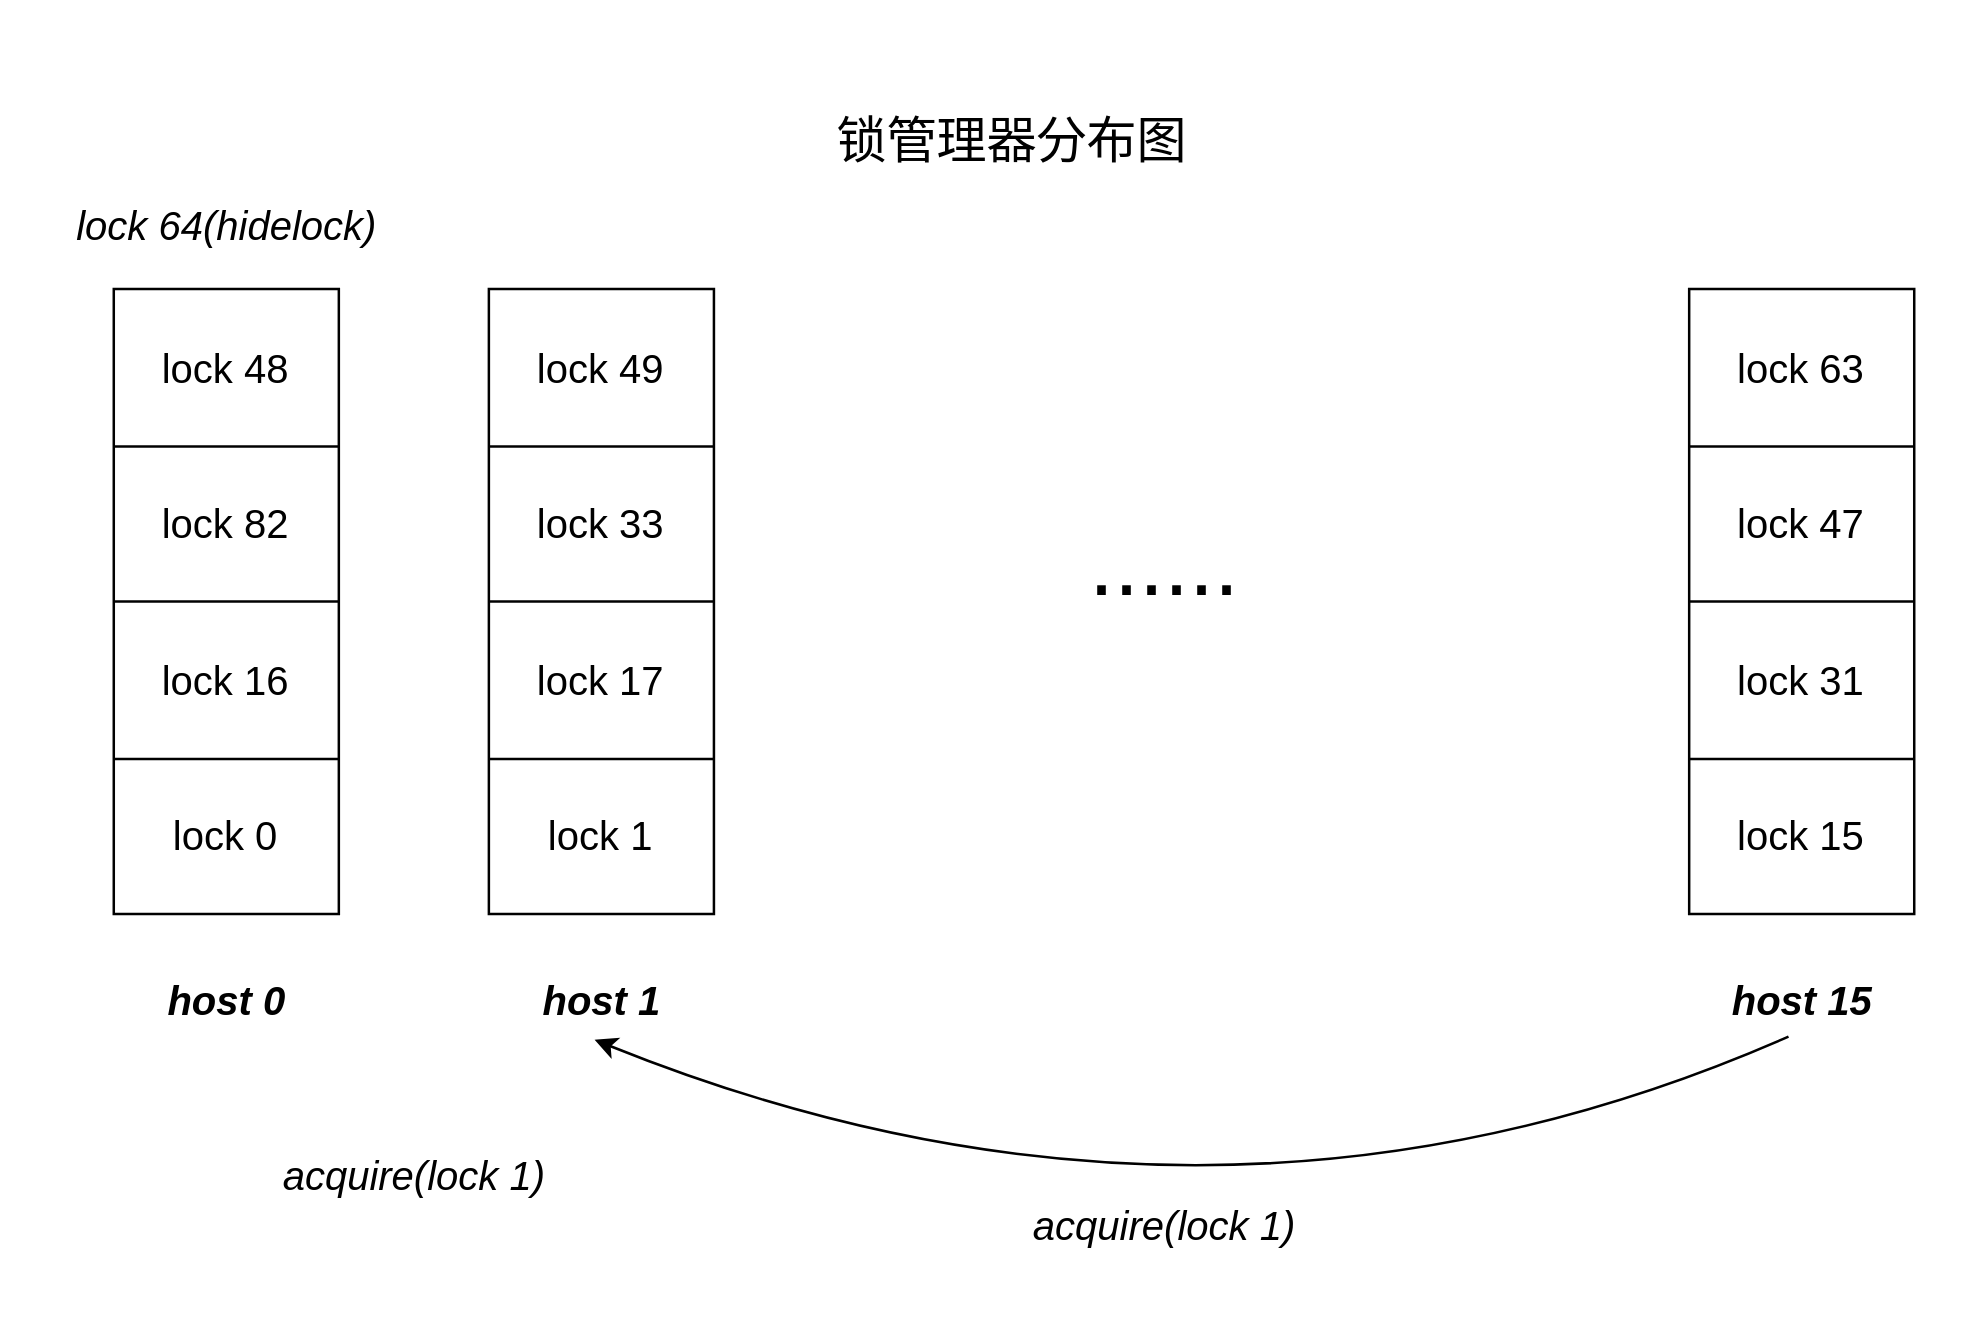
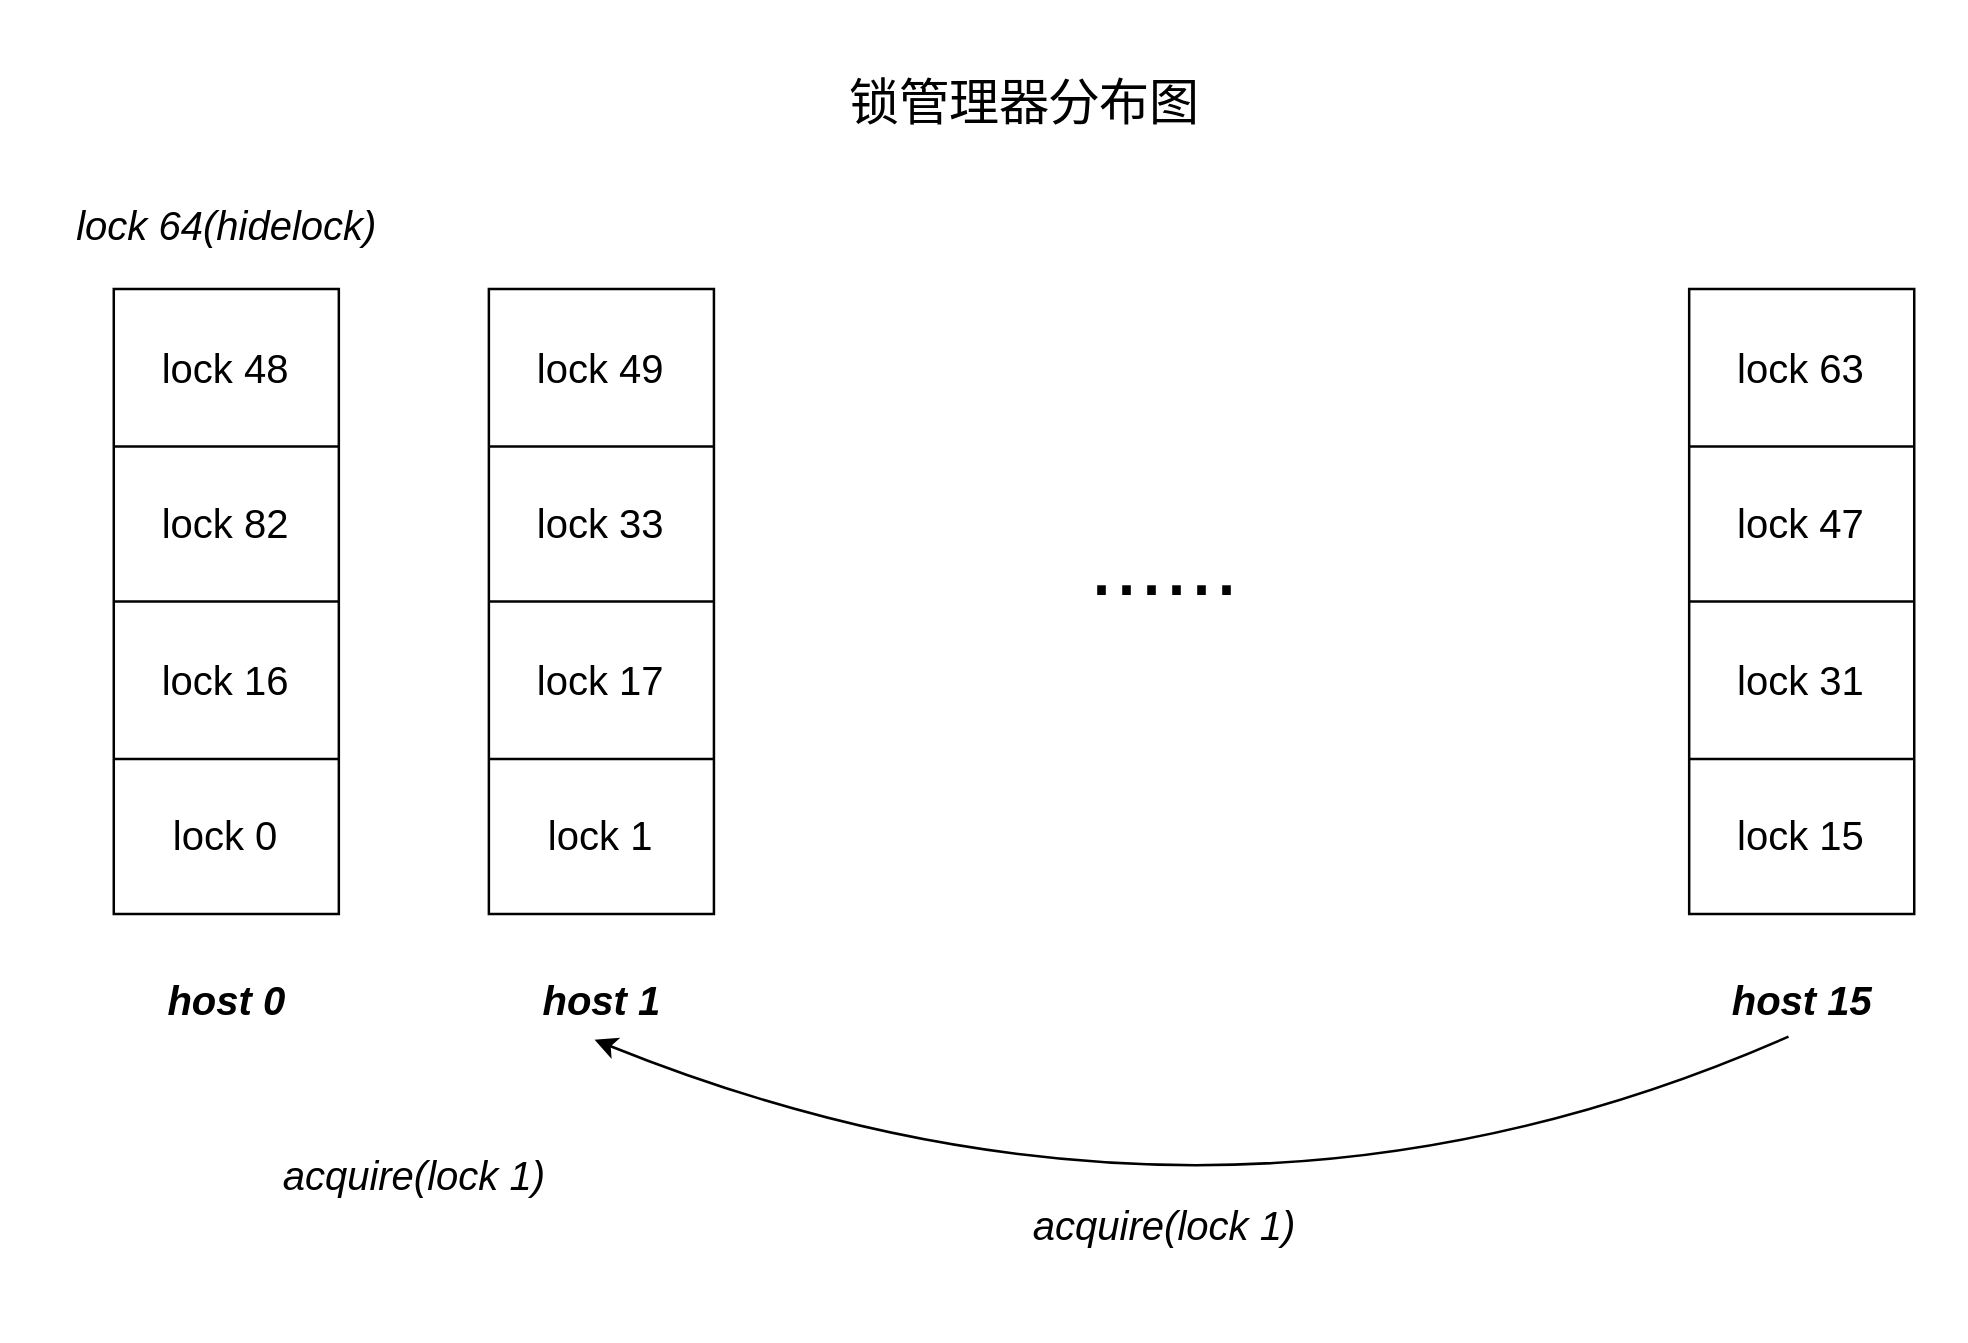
  <mxCell id="0" />
  <mxCell id="1" parent="0" />
  <mxCell id="2" value="" style="shape=table;startSize=0;container=1;collapsible=0;childLayout=tableLayout;" vertex="1" parent="1"><mxGeometry x="45" y="115" width="90" height="250" as="geometry" /></mxCell>
  <mxCell id="3" value="" style="shape=tableRow;horizontal=0;startSize=0;swimlaneHead=0;swimlaneBody=0;strokeColor=inherit;top=0;left=0;bottom=0;right=0;collapsible=0;dropTarget=0;fillColor=none;points=[[0,0.5],[1,0.5]];portConstraint=eastwest;" vertex="1" parent="2"><mxGeometry width="90" height="63" as="geometry" /></mxCell>
  <mxCell id="4" value="&lt;font style=&quot;font-size: 16px;&quot;&gt;lock 48&lt;/font&gt;" style="shape=partialRectangle;html=1;whiteSpace=wrap;connectable=0;strokeColor=inherit;overflow=hidden;fillColor=none;top=0;left=0;bottom=0;right=0;pointerEvents=1;" vertex="1" parent="3"><mxGeometry width="90" height="63" as="geometry"><mxRectangle width="90" height="63" as="alternateBounds" /></mxGeometry></mxCell>
  <mxCell id="5" value="" style="shape=tableRow;horizontal=0;startSize=0;swimlaneHead=0;swimlaneBody=0;strokeColor=inherit;top=0;left=0;bottom=0;right=0;collapsible=0;dropTarget=0;fillColor=none;points=[[0,0.5],[1,0.5]];portConstraint=eastwest;" vertex="1" parent="2"><mxGeometry y="63" width="90" height="62" as="geometry" /></mxCell>
  <mxCell id="6" value="&lt;font style=&quot;font-size: 16px;&quot;&gt;lock 82&lt;/font&gt;" style="shape=partialRectangle;html=1;whiteSpace=wrap;connectable=0;strokeColor=inherit;overflow=hidden;fillColor=none;top=0;left=0;bottom=0;right=0;pointerEvents=1;" vertex="1" parent="5"><mxGeometry width="90" height="62" as="geometry"><mxRectangle width="90" height="62" as="alternateBounds" /></mxGeometry></mxCell>
  <mxCell id="7" value="" style="shape=tableRow;horizontal=0;startSize=0;swimlaneHead=0;swimlaneBody=0;strokeColor=inherit;top=0;left=0;bottom=0;right=0;collapsible=0;dropTarget=0;fillColor=none;points=[[0,0.5],[1,0.5]];portConstraint=eastwest;" vertex="1" parent="2"><mxGeometry y="125" width="90" height="63" as="geometry" /></mxCell>
  <mxCell id="8" value="&lt;font style=&quot;font-size: 16px;&quot;&gt;lock 16&lt;/font&gt;" style="shape=partialRectangle;html=1;whiteSpace=wrap;connectable=0;strokeColor=inherit;overflow=hidden;fillColor=none;top=0;left=0;bottom=0;right=0;pointerEvents=1;" vertex="1" parent="7"><mxGeometry width="90" height="63" as="geometry"><mxRectangle width="90" height="63" as="alternateBounds" /></mxGeometry></mxCell>
  <mxCell id="9" value="" style="shape=tableRow;horizontal=0;startSize=0;swimlaneHead=0;swimlaneBody=0;strokeColor=inherit;top=0;left=0;bottom=0;right=0;collapsible=0;dropTarget=0;fillColor=none;points=[[0,0.5],[1,0.5]];portConstraint=eastwest;" vertex="1" parent="2"><mxGeometry y="188" width="90" height="62" as="geometry" /></mxCell>
  <mxCell id="10" value="&lt;font style=&quot;font-size: 16px;&quot;&gt;lock 0&lt;/font&gt;" style="shape=partialRectangle;html=1;whiteSpace=wrap;connectable=0;strokeColor=inherit;overflow=hidden;fillColor=none;top=0;left=0;bottom=0;right=0;pointerEvents=1;" vertex="1" parent="9"><mxGeometry width="90" height="62" as="geometry"><mxRectangle width="90" height="62" as="alternateBounds" /></mxGeometry></mxCell>
  <mxCell id="11" value="" style="shape=table;startSize=0;container=1;collapsible=0;childLayout=tableLayout;" vertex="1" parent="1"><mxGeometry x="195" y="115" width="90" height="250" as="geometry" /></mxCell>
  <mxCell id="12" value="" style="shape=tableRow;horizontal=0;startSize=0;swimlaneHead=0;swimlaneBody=0;strokeColor=inherit;top=0;left=0;bottom=0;right=0;collapsible=0;dropTarget=0;fillColor=none;points=[[0,0.5],[1,0.5]];portConstraint=eastwest;" vertex="1" parent="11"><mxGeometry width="90" height="63" as="geometry" /></mxCell>
  <mxCell id="13" value="&lt;font style=&quot;font-size: 16px;&quot;&gt;lock 49&lt;/font&gt;" style="shape=partialRectangle;html=1;whiteSpace=wrap;connectable=0;strokeColor=inherit;overflow=hidden;fillColor=none;top=0;left=0;bottom=0;right=0;pointerEvents=1;" vertex="1" parent="12"><mxGeometry width="90" height="63" as="geometry"><mxRectangle width="90" height="63" as="alternateBounds" /></mxGeometry></mxCell>
  <mxCell id="14" value="" style="shape=tableRow;horizontal=0;startSize=0;swimlaneHead=0;swimlaneBody=0;strokeColor=inherit;top=0;left=0;bottom=0;right=0;collapsible=0;dropTarget=0;fillColor=none;points=[[0,0.5],[1,0.5]];portConstraint=eastwest;" vertex="1" parent="11"><mxGeometry y="63" width="90" height="62" as="geometry" /></mxCell>
  <mxCell id="15" value="&lt;font style=&quot;font-size: 16px;&quot;&gt;lock 33&lt;/font&gt;" style="shape=partialRectangle;html=1;whiteSpace=wrap;connectable=0;strokeColor=inherit;overflow=hidden;fillColor=none;top=0;left=0;bottom=0;right=0;pointerEvents=1;" vertex="1" parent="14"><mxGeometry width="90" height="62" as="geometry"><mxRectangle width="90" height="62" as="alternateBounds" /></mxGeometry></mxCell>
  <mxCell id="16" value="" style="shape=tableRow;horizontal=0;startSize=0;swimlaneHead=0;swimlaneBody=0;strokeColor=inherit;top=0;left=0;bottom=0;right=0;collapsible=0;dropTarget=0;fillColor=none;points=[[0,0.5],[1,0.5]];portConstraint=eastwest;" vertex="1" parent="11"><mxGeometry y="125" width="90" height="63" as="geometry" /></mxCell>
  <mxCell id="17" value="&lt;font style=&quot;font-size: 16px;&quot;&gt;lock 17&lt;/font&gt;" style="shape=partialRectangle;html=1;whiteSpace=wrap;connectable=0;strokeColor=inherit;overflow=hidden;fillColor=none;top=0;left=0;bottom=0;right=0;pointerEvents=1;" vertex="1" parent="16"><mxGeometry width="90" height="63" as="geometry"><mxRectangle width="90" height="63" as="alternateBounds" /></mxGeometry></mxCell>
  <mxCell id="18" value="" style="shape=tableRow;horizontal=0;startSize=0;swimlaneHead=0;swimlaneBody=0;strokeColor=inherit;top=0;left=0;bottom=0;right=0;collapsible=0;dropTarget=0;fillColor=none;points=[[0,0.5],[1,0.5]];portConstraint=eastwest;" vertex="1" parent="11"><mxGeometry y="188" width="90" height="62" as="geometry" /></mxCell>
  <mxCell id="19" value="&lt;font style=&quot;font-size: 16px;&quot;&gt;lock 1&lt;/font&gt;" style="shape=partialRectangle;html=1;whiteSpace=wrap;connectable=0;strokeColor=inherit;overflow=hidden;fillColor=none;top=0;left=0;bottom=0;right=0;pointerEvents=1;" vertex="1" parent="18"><mxGeometry width="90" height="62" as="geometry"><mxRectangle width="90" height="62" as="alternateBounds" /></mxGeometry></mxCell>
  <mxCell id="20" value="" style="shape=table;startSize=0;container=1;collapsible=0;childLayout=tableLayout;" vertex="1" parent="1"><mxGeometry x="675" y="115" width="90" height="250" as="geometry" /></mxCell>
  <mxCell id="21" value="" style="shape=tableRow;horizontal=0;startSize=0;swimlaneHead=0;swimlaneBody=0;strokeColor=inherit;top=0;left=0;bottom=0;right=0;collapsible=0;dropTarget=0;fillColor=none;points=[[0,0.5],[1,0.5]];portConstraint=eastwest;" vertex="1" parent="20"><mxGeometry width="90" height="63" as="geometry" /></mxCell>
  <mxCell id="22" value="&lt;font style=&quot;font-size: 16px;&quot;&gt;lock 63&lt;/font&gt;" style="shape=partialRectangle;html=1;whiteSpace=wrap;connectable=0;strokeColor=inherit;overflow=hidden;fillColor=none;top=0;left=0;bottom=0;right=0;pointerEvents=1;" vertex="1" parent="21"><mxGeometry width="90" height="63" as="geometry"><mxRectangle width="90" height="63" as="alternateBounds" /></mxGeometry></mxCell>
  <mxCell id="23" value="" style="shape=tableRow;horizontal=0;startSize=0;swimlaneHead=0;swimlaneBody=0;strokeColor=inherit;top=0;left=0;bottom=0;right=0;collapsible=0;dropTarget=0;fillColor=none;points=[[0,0.5],[1,0.5]];portConstraint=eastwest;" vertex="1" parent="20"><mxGeometry y="63" width="90" height="62" as="geometry" /></mxCell>
  <mxCell id="24" value="&lt;font style=&quot;font-size: 16px;&quot;&gt;lock 47&lt;/font&gt;" style="shape=partialRectangle;html=1;whiteSpace=wrap;connectable=0;strokeColor=inherit;overflow=hidden;fillColor=none;top=0;left=0;bottom=0;right=0;pointerEvents=1;" vertex="1" parent="23"><mxGeometry width="90" height="62" as="geometry"><mxRectangle width="90" height="62" as="alternateBounds" /></mxGeometry></mxCell>
  <mxCell id="25" value="" style="shape=tableRow;horizontal=0;startSize=0;swimlaneHead=0;swimlaneBody=0;strokeColor=inherit;top=0;left=0;bottom=0;right=0;collapsible=0;dropTarget=0;fillColor=none;points=[[0,0.5],[1,0.5]];portConstraint=eastwest;" vertex="1" parent="20"><mxGeometry y="125" width="90" height="63" as="geometry" /></mxCell>
  <mxCell id="26" value="&lt;font style=&quot;font-size: 16px;&quot;&gt;lock 31&lt;/font&gt;" style="shape=partialRectangle;html=1;whiteSpace=wrap;connectable=0;strokeColor=inherit;overflow=hidden;fillColor=none;top=0;left=0;bottom=0;right=0;pointerEvents=1;" vertex="1" parent="25"><mxGeometry width="90" height="63" as="geometry"><mxRectangle width="90" height="63" as="alternateBounds" /></mxGeometry></mxCell>
  <mxCell id="27" value="" style="shape=tableRow;horizontal=0;startSize=0;swimlaneHead=0;swimlaneBody=0;strokeColor=inherit;top=0;left=0;bottom=0;right=0;collapsible=0;dropTarget=0;fillColor=none;points=[[0,0.5],[1,0.5]];portConstraint=eastwest;" vertex="1" parent="20"><mxGeometry y="188" width="90" height="62" as="geometry" /></mxCell>
  <mxCell id="28" value="&lt;font style=&quot;font-size: 16px;&quot;&gt;lock 15&lt;/font&gt;" style="shape=partialRectangle;html=1;whiteSpace=wrap;connectable=0;strokeColor=inherit;overflow=hidden;fillColor=none;top=0;left=0;bottom=0;right=0;pointerEvents=1;" vertex="1" parent="27"><mxGeometry width="90" height="62" as="geometry"><mxRectangle width="90" height="62" as="alternateBounds" /></mxGeometry></mxCell>
  <mxCell id="29" value="&lt;font style=&quot;font-size: 16px;&quot;&gt;&lt;i&gt;lock 64(hidelock)&lt;/i&gt;&lt;/font&gt;" style="text;html=1;align=center;verticalAlign=middle;resizable=0;points=[];autosize=1;strokeColor=none;fillColor=none;" vertex="1" parent="1"><mxGeometry x="20" y="75" width="140" height="30" as="geometry" /></mxCell>
  <mxCell id="30" value="&lt;font style=&quot;font-size: 36px;&quot;&gt;......&lt;/font&gt;" style="text;html=1;align=center;verticalAlign=middle;resizable=0;points=[];autosize=1;strokeColor=none;fillColor=none;" vertex="1" parent="1"><mxGeometry x="425" y="195" width="80" height="60" as="geometry" /></mxCell>
  <mxCell id="31" value="&lt;i&gt;&lt;b&gt;&lt;font style=&quot;font-size: 16px;&quot;&gt;host 0&lt;/font&gt;&lt;/b&gt;&lt;/i&gt;" style="text;html=1;align=center;verticalAlign=middle;resizable=0;points=[];autosize=1;strokeColor=none;fillColor=none;" vertex="1" parent="1"><mxGeometry x="55" y="385" width="70" height="30" as="geometry" /></mxCell>
  <mxCell id="32" value="&lt;i&gt;&lt;b&gt;&lt;font style=&quot;font-size: 16px;&quot;&gt;host 1&lt;/font&gt;&lt;/b&gt;&lt;/i&gt;" style="text;html=1;align=center;verticalAlign=middle;resizable=0;points=[];autosize=1;strokeColor=none;fillColor=none;" vertex="1" parent="1"><mxGeometry x="205" y="385" width="70" height="30" as="geometry" /></mxCell>
  <mxCell id="33" value="&lt;i&gt;&lt;b&gt;&lt;font style=&quot;font-size: 16px;&quot;&gt;host 15&lt;/font&gt;&lt;/b&gt;&lt;/i&gt;" style="text;html=1;align=center;verticalAlign=middle;resizable=0;points=[];autosize=1;strokeColor=none;fillColor=none;" vertex="1" parent="1"><mxGeometry x="680" y="385" width="80" height="30" as="geometry" /></mxCell>
- <mxCell id="34" value="&lt;font style=&quot;font-size: 20px;&quot;&gt;锁管理器分布图&lt;/font&gt;" style="text;html=1;align=center;verticalAlign=middle;resizable=0;points=[];autosize=1;strokeColor=none;fillColor=none;" vertex="1" parent="1"><mxGeometry x="324" y="35" width="160" height="40" as="geometry" /></mxCell>
+ <mxCell id="34" value="&lt;font style=&quot;font-size: 20px;&quot;&gt;锁管理器分布图&lt;/font&gt;" style="text;html=1;align=center;verticalAlign=middle;resizable=0;points=[];autosize=1;strokeColor=none;fillColor=none;" vertex="1" parent="1"><mxGeometry x="329" y="20" width="160" height="40" as="geometry" /></mxCell>
  <mxCell id="35" value="" style="endArrow=classic;html=1;rounded=0;curved=1;exitX=0.434;exitY=0.967;exitDx=0;exitDy=0;exitPerimeter=0;entryX=0.461;entryY=1.009;entryDx=0;entryDy=0;entryPerimeter=0;" edge="1" parent="1" source="33" target="32"><mxGeometry width="50" height="50" relative="1" as="geometry"><mxPoint x="485" y="546" as="sourcePoint" /><mxPoint x="631" y="545" as="targetPoint" /><Array as="points"><mxPoint x="485" y="515" /></Array></mxGeometry></mxCell>
  <mxCell id="36" value="&lt;font style=&quot;font-size: 16px;&quot;&gt;&lt;i&gt;acquire(lock 1)&lt;/i&gt;&lt;/font&gt;" style="text;html=1;align=center;verticalAlign=middle;resizable=0;points=[];autosize=1;strokeColor=none;fillColor=none;" vertex="1" parent="1"><mxGeometry x="100" y="455" width="130" height="30" as="geometry" /></mxCell>
  <mxCell id="37" value="&lt;font style=&quot;font-size: 16px;&quot;&gt;&lt;i&gt;acquire(lock 1)&lt;/i&gt;&lt;/font&gt;" style="text;html=1;align=center;verticalAlign=middle;resizable=0;points=[];autosize=1;strokeColor=none;fillColor=none;" vertex="1" parent="1"><mxGeometry x="400" y="475" width="130" height="30" as="geometry" /></mxCell>
